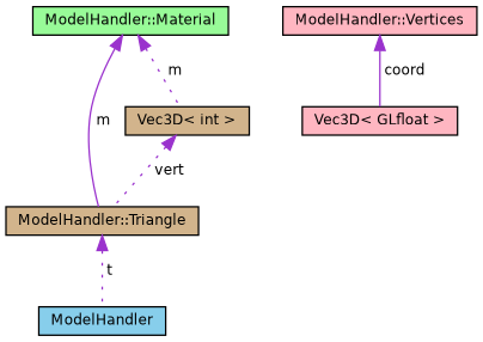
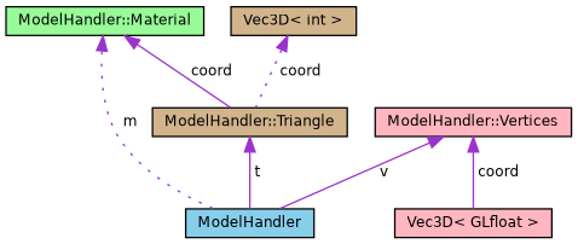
  digraph {
    node [color=black fillcolor=tan fontname=Helvetica fontsize=10 shape=record style=filled]
    edge [color=darkorchid3 dir=back fontname=Helvetica fontsize=10 labelfontname=Helvetica labelfontsize=10 style=solid]
    n1 [fillcolor=skyblue fontcolor=black height=0.2 label=ModelHandler width=0.4]
    n2 [height=0.2 label="ModelHandler::Triangle" width=0.4]
    n3 [fillcolor=palegreen height=0.2 label="ModelHandler::Material" width=0.4]
    n4 [height=0.2 label="Vec3D\< int \>" width=0.4]
    n5 [fillcolor=lightpink height=0.2 label="ModelHandler::Vertices" width=0.4]
    n6 [fillcolor=lightpink height=0.2 label="Vec3D\< GLfloat \>" width=0.4]
-   n2 -> n1 [label=" t" style=dotted]
-   n3 -> n4 [label=" m" style=dotted]
-   n3 -> n2 [label=" m"]
-   n4 -> n2 [label=" vert" style=dotted]
+   n2 -> n1 [label=" t"]
+   n3 -> n1 [label=" m" style=dotted]
+   n3 -> n2 [label=" coord"]
+   n4 -> n2 [label=" coord" style=dotted]
+   n5 -> n1 [label=" v"]
    n5 -> n6 [label=" coord"]
  }
